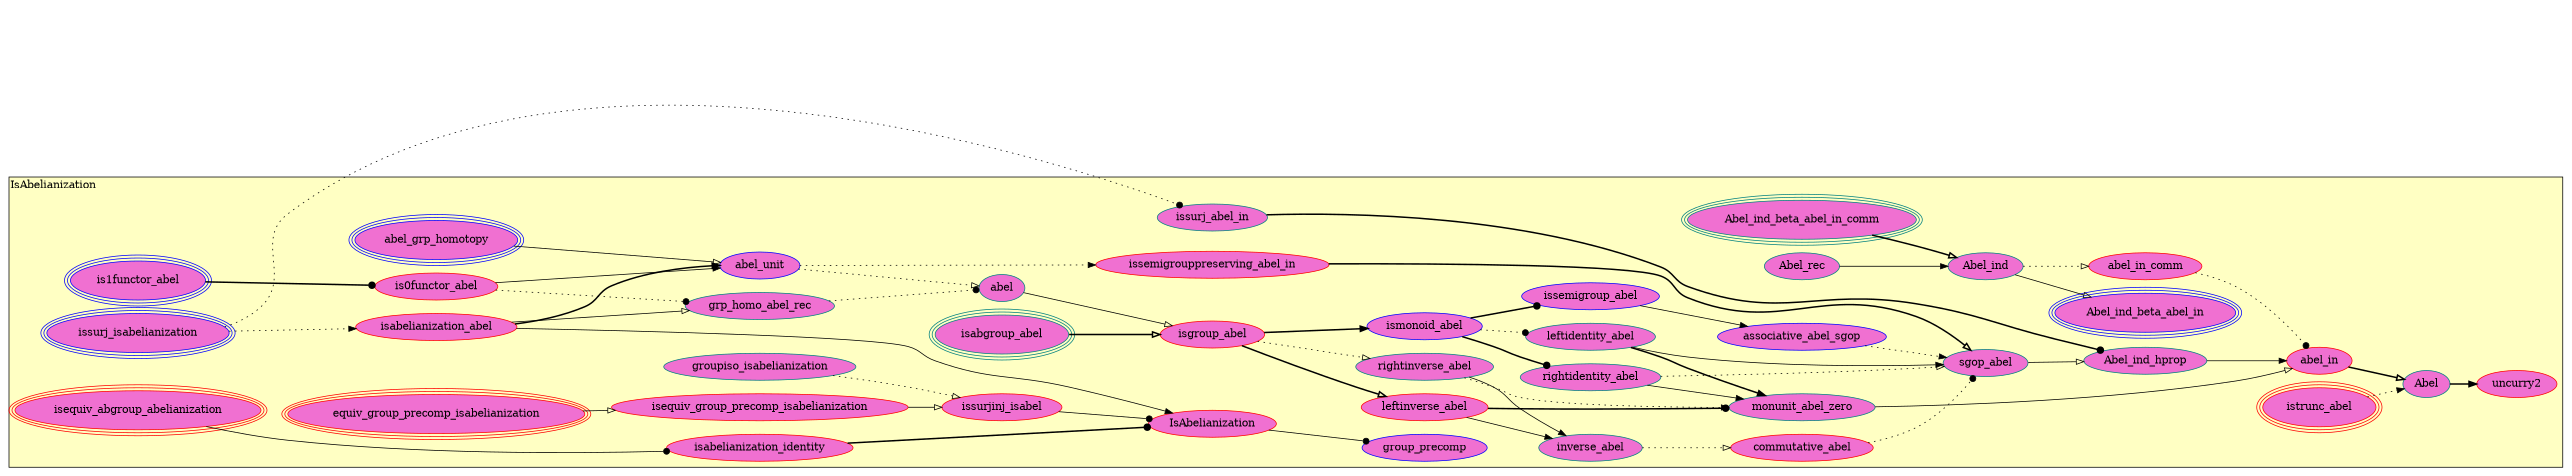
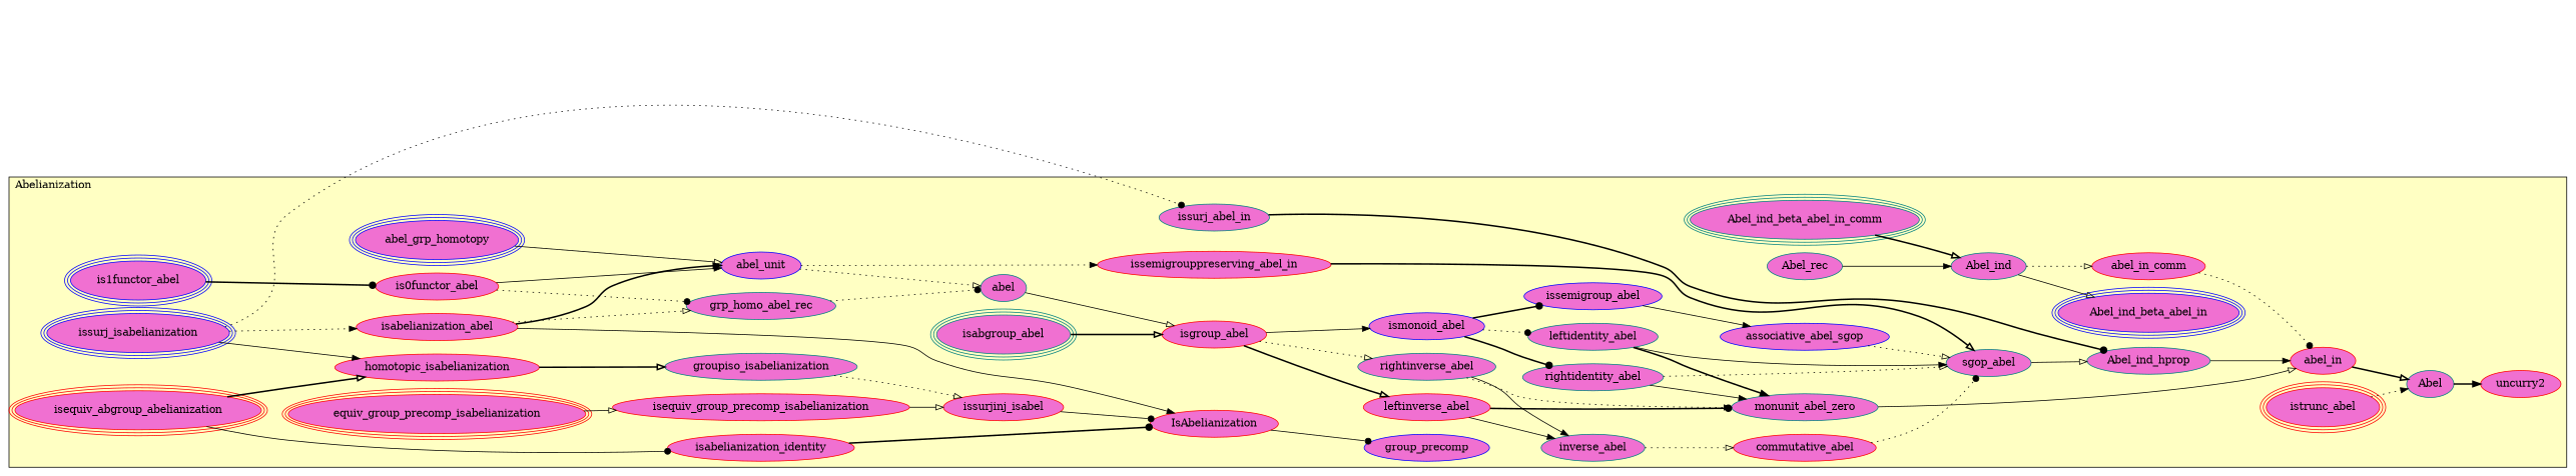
  digraph {
    rankdir=LR
    node [color=red fillcolor="#F070D1" style=filled]
    edge [arrowhead=onormal style=solid]
    n1 [color=blue label=is1functor_abel peripheries=3]
    n2 [label=is0functor_abel]
    n3 [label=isequiv_abgroup_abelianization peripheries=3]
    n4 [label=isabelianization_identity]
    n5 [color=blue label=issurj_isabelianization peripheries=3]
+   n6 [label=homotopic_isabelianization]
    n7 [color=teal label=groupiso_isabelianization]
    n8 [label=isabelianization_abel]
    n9 [color=blue label=abel_grp_homotopy peripheries=3]
    n10 [color=teal label=grp_homo_abel_rec]
    n11 [color=blue label=abel_unit]
    n12 [color=teal label=abel]
    n13 [color=teal label=issurj_abel_in]
    n14 [label=issemigrouppreserving_abel_in]
    n15 [color=teal label=isabgroup_abel peripheries=3]
    n16 [label=isgroup_abel]
    n17 [color=teal label=rightinverse_abel]
    n18 [label=leftinverse_abel]
    n19 [color=teal label=inverse_abel]
    n20 [label=commutative_abel]
    n21 [color=blue label=ismonoid_abel]
    n22 [color=teal label=rightidentity_abel]
    n23 [color=teal label=leftidentity_abel]
    n24 [color=teal label=monunit_abel_zero]
    n25 [color=blue label=issemigroup_abel]
    n26 [color=blue label=associative_abel_sgop]
    n27 [color=teal label=sgop_abel]
    n28 [color=teal label=Abel_ind_hprop]
    n29 [color=teal label=Abel_rec]
    n30 [color=teal label=Abel_ind_beta_abel_in_comm peripheries=3]
    n31 [color=blue label=Abel_ind_beta_abel_in peripheries=3]
    n32 [color=teal label=Abel_ind]
    n33 [label=istrunc_abel peripheries=3]
    n34 [label=abel_in_comm]
    n35 [label=abel_in]
    n36 [color=teal label=Abel]
    n37 [label=uncurry2]
    n38 [label=equiv_group_precomp_isabelianization peripheries=3]
    n39 [label=isequiv_group_precomp_isabelianization]
    n40 [label=issurjinj_isabel]
    n41 [label=IsAbelianization]
    n42 [color=blue label=group_precomp]
    subgraph cluster_1 {
      fillcolor="#FFFFC3"
-     label=IsAbelianization
+     label=Abelianization
      labeljust=l
      style=filled
      n1
      n2
      n3
      n4
      n5
+     n6
      n7
      n8
      n9
      n10
      n11
      n12
      n13
      n14
      n15
      n16
      n17
      n18
      n19
      n20
      n21
      n22
      n23
      n24
      n25
      n26
      n27
      n28
      n29
      n30
      n31
      n32
      n33
      n34
      n35
      n36
      n37
      n38
      n39
      n40
      n41
      n42
    }
    n1 -> n2 [arrowhead=dot style=bold]
    n2 -> n10 [arrowhead=dot style=dotted]
    n2 -> n11 [arrowhead=normal]
    n3 -> n4 [arrowhead=dot]
+   n3 -> n6 [style=bold]
    n4 -> n41 [arrowhead=dot style=bold]
+   n5 -> n6 [arrowhead=normal]
    n5 -> n8 [arrowhead=normal style=dotted]
    n5 -> n13 [arrowhead=dot style=dotted]
+   n6 -> n7 [style=bold]
    n7 -> n40 [style=dotted]
-   n8 -> n10
+   n8 -> n10 [style=dotted]
    n8 -> n11 [arrowhead=normal style=bold]
    n8 -> n41 [arrowhead=normal]
    n9 -> n11
    n10 -> n12 [arrowhead=dot style=dotted]
    n11 -> n12 [style=dotted]
    n11 -> n14 [arrowhead=normal style=dotted]
    n12 -> n16
    n13 -> n28 [arrowhead=dot style=bold]
    n14 -> n27 [style=bold]
    n15 -> n16 [style=bold]
    n16 -> n17 [style=dotted]
    n16 -> n18 [style=bold]
-   n16 -> n21 [arrowhead=normal style=bold]
+   n16 -> n21 [arrowhead=normal]
    n17 -> n19 [arrowhead=normal]
    n17 -> n24 [arrowhead=normal style=dotted]
    n18 -> n19 [arrowhead=normal]
    n18 -> n24 [arrowhead=dot style=bold]
    n19 -> n20 [style=dotted]
    n20 -> n27 [arrowhead=dot style=dotted]
    n21 -> n22 [arrowhead=dot style=bold]
    n21 -> n23 [arrowhead=dot style=dotted]
    n21 -> n25 [arrowhead=dot style=bold]
    n22 -> n24 [arrowhead=normal]
    n22 -> n27 [style=dotted]
    n23 -> n24 [arrowhead=normal style=bold]
    n23 -> n27 [arrowhead=normal]
    n24 -> n35
    n25 -> n26 [arrowhead=normal]
-   n26 -> n27 [arrowhead=normal style=dotted]
+   n26 -> n27 [style=dotted]
    n27 -> n28
    n28 -> n35 [arrowhead=normal]
    n29 -> n32 [arrowhead=normal]
    n30 -> n32 [style=bold]
    n32 -> n31
    n32 -> n34 [style=dotted]
    n33 -> n36 [arrowhead=normal style=dotted]
    n34 -> n35 [arrowhead=dot style=dotted]
    n35 -> n36 [style=bold]
    n36 -> n37 [arrowhead=normal style=bold]
    n38 -> n39
    n39 -> n40
    n40 -> n41 [arrowhead=dot]
    n41 -> n42 [arrowhead=dot]
  }
